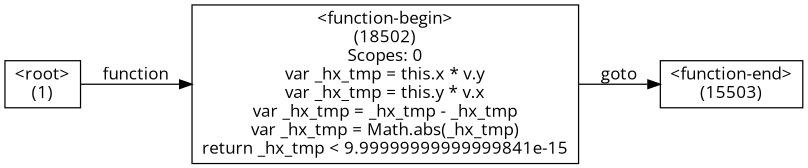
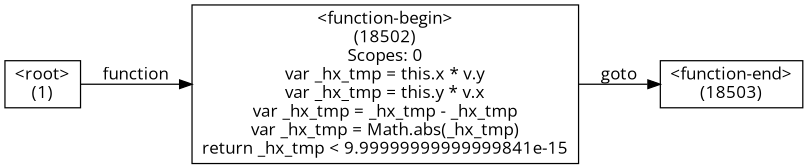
  digraph {
    rankdir=LR
    fontname="Open Sans"
    node [shape=box fontname="Open Sans"]
    edge [fontname="Open Sans"]
-   n1 [label="<function-end>\n(15503)"]
+   n1 [label="<function-end>\n(18503)"]
    n2 [label="<function-begin>\n(18502)\nScopes: 0\nvar _hx_tmp = this.x * v.y\nvar _hx_tmp = this.y * v.x\nvar _hx_tmp = _hx_tmp - _hx_tmp\nvar _hx_tmp = Math.abs(_hx_tmp)\nreturn _hx_tmp < 9.99999999999999841e-15"]
    n3 [label="<root>\n(1)"]
    n2 -> n1 [label=goto]
    n3 -> n2 [label=function]
  }
